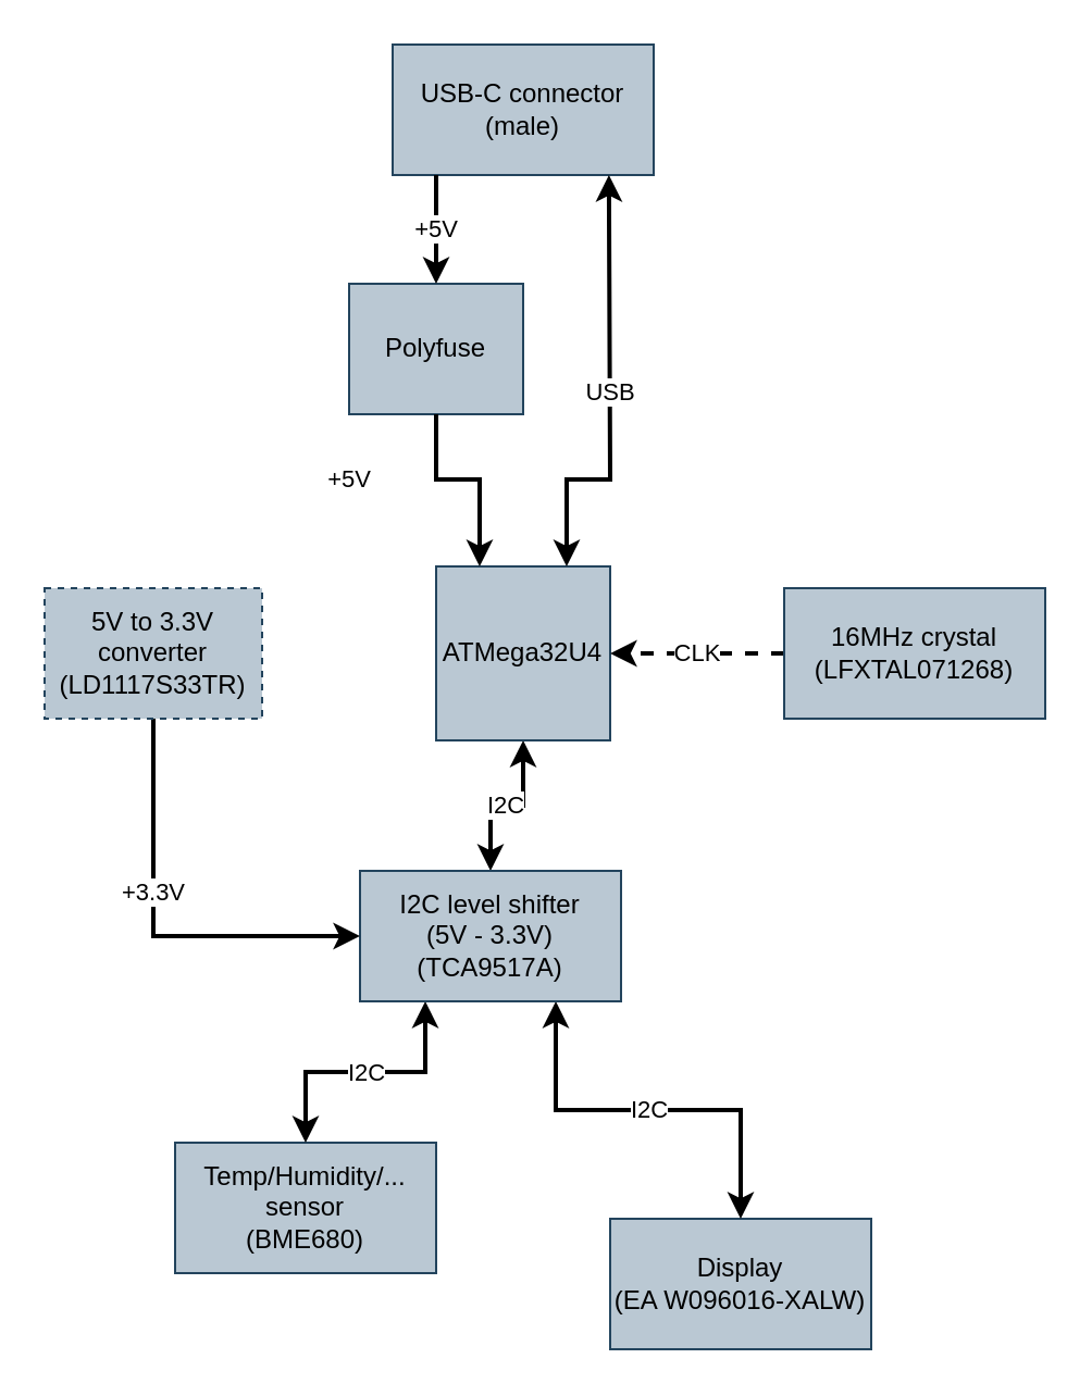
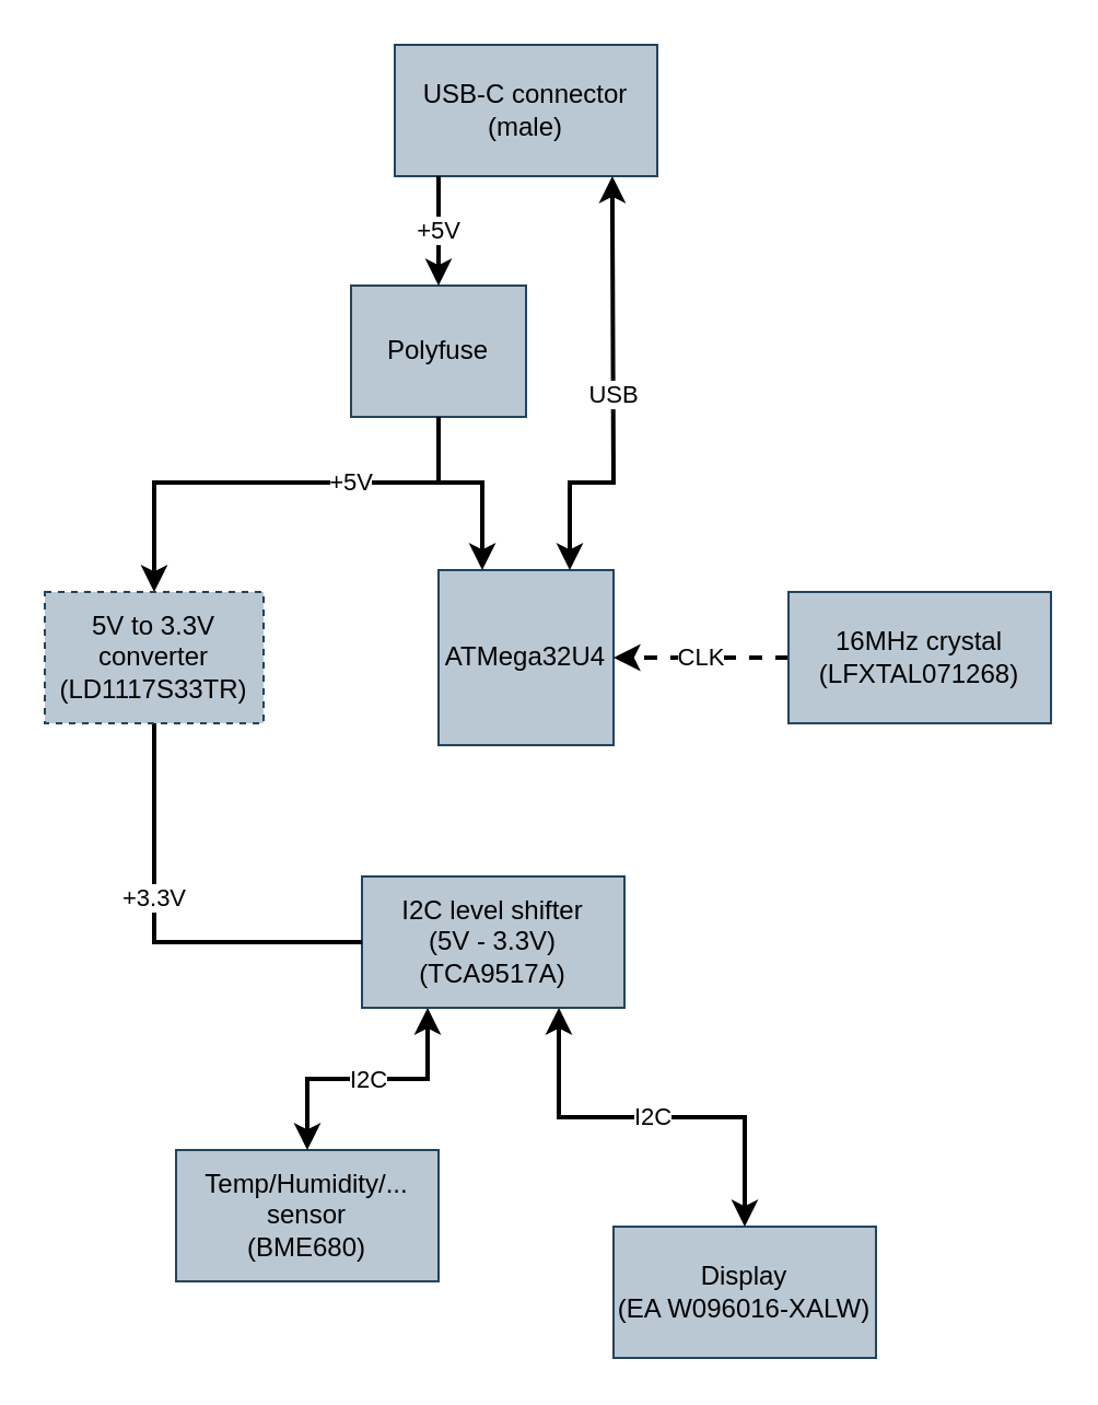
  <mxCell id="0" />
  <mxCell id="1" parent="0" />
- <mxCell id="2" value="I2C" style="edgeStyle=orthogonalEdgeStyle;rounded=0;orthogonalLoop=1;jettySize=auto;html=1;startArrow=classic;startFill=1;endArrow=classic;endFill=1;strokeWidth=2;" parent="1" source="3" target="16" edge="1"><mxGeometry relative="1" as="geometry" /></mxCell>
  <mxCell id="3" value="ATMega32U4" style="whiteSpace=wrap;html=1;aspect=fixed;fillColor=#bac8d3;strokeColor=#23445d;" parent="1" vertex="1"><mxGeometry x="200" y="260" width="80" height="80" as="geometry" /></mxCell>
  <mxCell id="4" value="USB-C connector&lt;br&gt;(male)" style="rounded=0;whiteSpace=wrap;html=1;fillColor=#bac8d3;strokeColor=#23445d;" parent="1" vertex="1"><mxGeometry x="180" y="20" width="120" height="60" as="geometry" /></mxCell>
+ <mxCell id="5" style="edgeStyle=orthogonalEdgeStyle;rounded=0;orthogonalLoop=1;jettySize=auto;html=1;exitX=0.5;exitY=1;exitDx=0;exitDy=0;strokeWidth=2;entryX=0.5;entryY=0;entryDx=0;entryDy=0;" edge="1" parent="1" source="6" target="18"><mxGeometry relative="1" as="geometry"><mxPoint x="70" y="250" as="targetPoint" /><Array as="points"><mxPoint x="200" y="220" /><mxPoint x="70" y="220" /></Array></mxGeometry></mxCell>
  <mxCell id="6" value="Polyfuse" style="rounded=0;whiteSpace=wrap;html=1;fillColor=#bac8d3;strokeColor=#23445d;" parent="1" vertex="1"><mxGeometry x="160" y="130" width="80" height="60" as="geometry" /></mxCell>
  <mxCell id="7" value="+5V" style="endArrow=classic;html=1;rounded=0;strokeWidth=2;" parent="1" edge="1"><mxGeometry width="50" height="50" relative="1" as="geometry"><mxPoint x="200" y="80" as="sourcePoint" /><mxPoint x="200" y="130" as="targetPoint" /></mxGeometry></mxCell>
  <mxCell id="8" value="+5V" style="endArrow=classic;html=1;rounded=0;strokeWidth=2;entryX=0.25;entryY=0;entryDx=0;entryDy=0;" parent="1" edge="1" target="3"><mxGeometry x="-0.333" y="-40" width="50" height="50" relative="1" as="geometry"><mxPoint x="200" y="190" as="sourcePoint" /><mxPoint x="200" y="240" as="targetPoint" /><Array as="points"><mxPoint x="200" y="220" /><mxPoint x="220" y="220" /></Array><mxPoint x="-40" y="-40" as="offset" /></mxGeometry></mxCell>
  <mxCell id="9" value="USB" style="endArrow=classic;html=1;rounded=0;startArrow=classic;startFill=1;strokeWidth=2;entryX=0.75;entryY=0;entryDx=0;entryDy=0;" parent="1" target="3" edge="1"><mxGeometry width="50" height="50" relative="1" as="geometry"><mxPoint x="279.43" y="80" as="sourcePoint" /><mxPoint x="310" y="220" as="targetPoint" /><Array as="points"><mxPoint x="280" y="220" /><mxPoint x="260" y="220" /></Array></mxGeometry></mxCell>
  <mxCell id="10" value="Temp/Humidity/... sensor&lt;br&gt;(BME680)" style="rounded=0;whiteSpace=wrap;html=1;fillColor=#bac8d3;strokeColor=#23445d;" parent="1" vertex="1"><mxGeometry x="80" y="525" width="120" height="60" as="geometry" /></mxCell>
  <mxCell id="11" value="CLK" style="edgeStyle=orthogonalEdgeStyle;rounded=0;orthogonalLoop=1;jettySize=auto;html=1;startArrow=none;startFill=0;endArrow=classic;endFill=1;strokeWidth=2;dashed=1;" parent="1" source="12" target="3" edge="1"><mxGeometry relative="1" as="geometry" /></mxCell>
  <mxCell id="12" value="16MHz crystal&lt;br&gt;(LFXTAL071268)" style="rounded=0;whiteSpace=wrap;html=1;fillColor=#bac8d3;strokeColor=#23445d;" parent="1" vertex="1"><mxGeometry x="360" y="270" width="120" height="60" as="geometry" /></mxCell>
  <mxCell id="13" value="Display&lt;br&gt;(EA W096016-XALW)" style="rounded=0;whiteSpace=wrap;html=1;fillColor=#bac8d3;strokeColor=#23445d;" parent="1" vertex="1"><mxGeometry x="280" y="560" width="120" height="60" as="geometry" /></mxCell>
  <mxCell id="14" value="I2C" style="edgeStyle=orthogonalEdgeStyle;rounded=0;orthogonalLoop=1;jettySize=auto;html=1;exitX=0.25;exitY=1;exitDx=0;exitDy=0;entryX=0.5;entryY=0;entryDx=0;entryDy=0;startArrow=classic;startFill=1;endArrow=classic;endFill=1;strokeWidth=2;" parent="1" source="16" target="10" edge="1"><mxGeometry relative="1" as="geometry" /></mxCell>
  <mxCell id="15" value="I2C" style="edgeStyle=orthogonalEdgeStyle;rounded=0;orthogonalLoop=1;jettySize=auto;html=1;exitX=0.75;exitY=1;exitDx=0;exitDy=0;entryX=0.5;entryY=0;entryDx=0;entryDy=0;startArrow=classic;startFill=1;endArrow=classic;endFill=1;strokeWidth=2;" parent="1" source="16" target="13" edge="1"><mxGeometry relative="1" as="geometry" /></mxCell>
  <mxCell id="16" value="I2C level shifter&lt;br&gt;(5V - 3.3V)&lt;br&gt;(TCA9517A)" style="rounded=0;whiteSpace=wrap;html=1;fillColor=#bac8d3;strokeColor=#23445d;" parent="1" vertex="1"><mxGeometry x="165" y="400" width="120" height="60" as="geometry" /></mxCell>
- <mxCell id="17" value="+3.3V" style="edgeStyle=orthogonalEdgeStyle;rounded=0;orthogonalLoop=1;jettySize=auto;html=1;entryX=0;entryY=0.5;entryDx=0;entryDy=0;strokeWidth=2;exitX=0.5;exitY=1;exitDx=0;exitDy=0;" edge="1" parent="1" source="18" target="16"><mxGeometry x="-0.182" relative="1" as="geometry"><mxPoint x="60" y="360" as="sourcePoint" /><mxPoint as="offset" /></mxGeometry></mxCell>
+ <mxCell id="17" value="+3.3V" style="edgeStyle=orthogonalEdgeStyle;rounded=0;orthogonalLoop=1;jettySize=auto;html=1;entryX=0;entryY=0.5;entryDx=0;entryDy=0;strokeWidth=2;exitX=0.5;exitY=1;exitDx=0;exitDy=0;endArrow=none;" edge="1" parent="1" source="18" target="16"><mxGeometry x="-0.182" relative="1" as="geometry"><mxPoint x="60" y="360" as="sourcePoint" /><mxPoint as="offset" /></mxGeometry></mxCell>
  <mxCell id="18" value="5V to 3.3V converter&lt;br&gt;(LD1117S33TR)" style="rounded=0;whiteSpace=wrap;html=1;fillColor=#bac8d3;strokeColor=#23445d;dashed=1;" vertex="1" parent="1"><mxGeometry x="20" y="270" width="100" height="60" as="geometry" /></mxCell>
